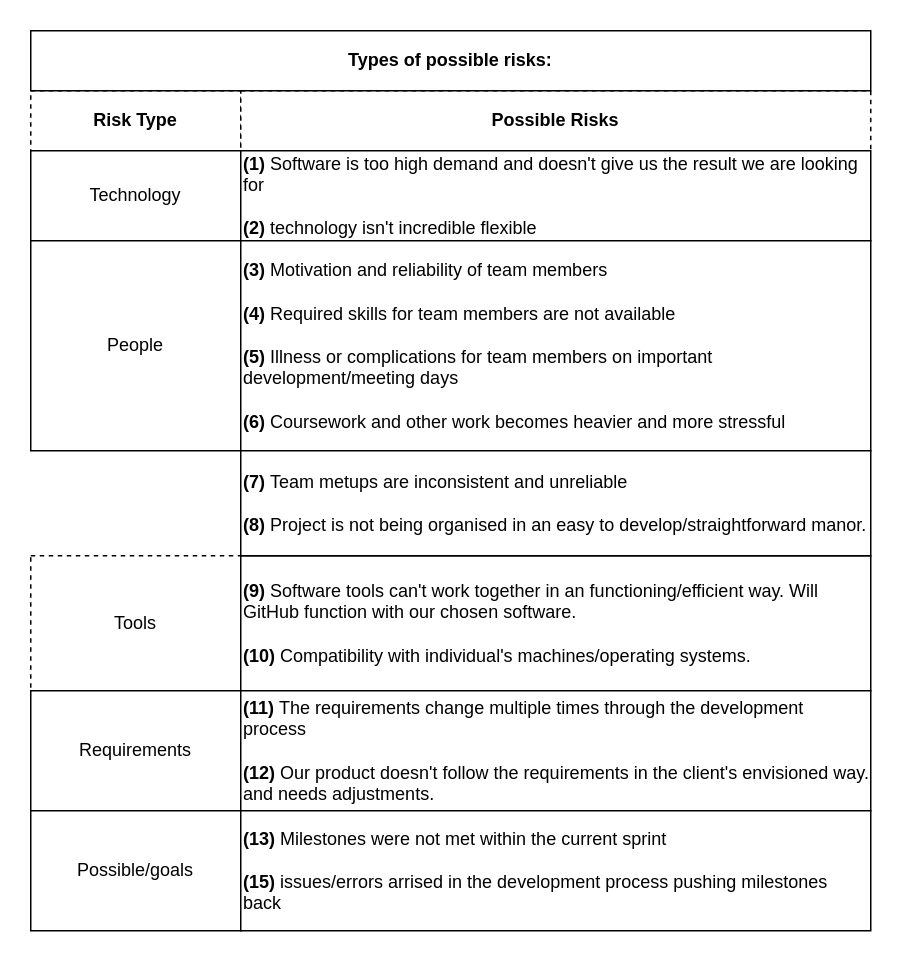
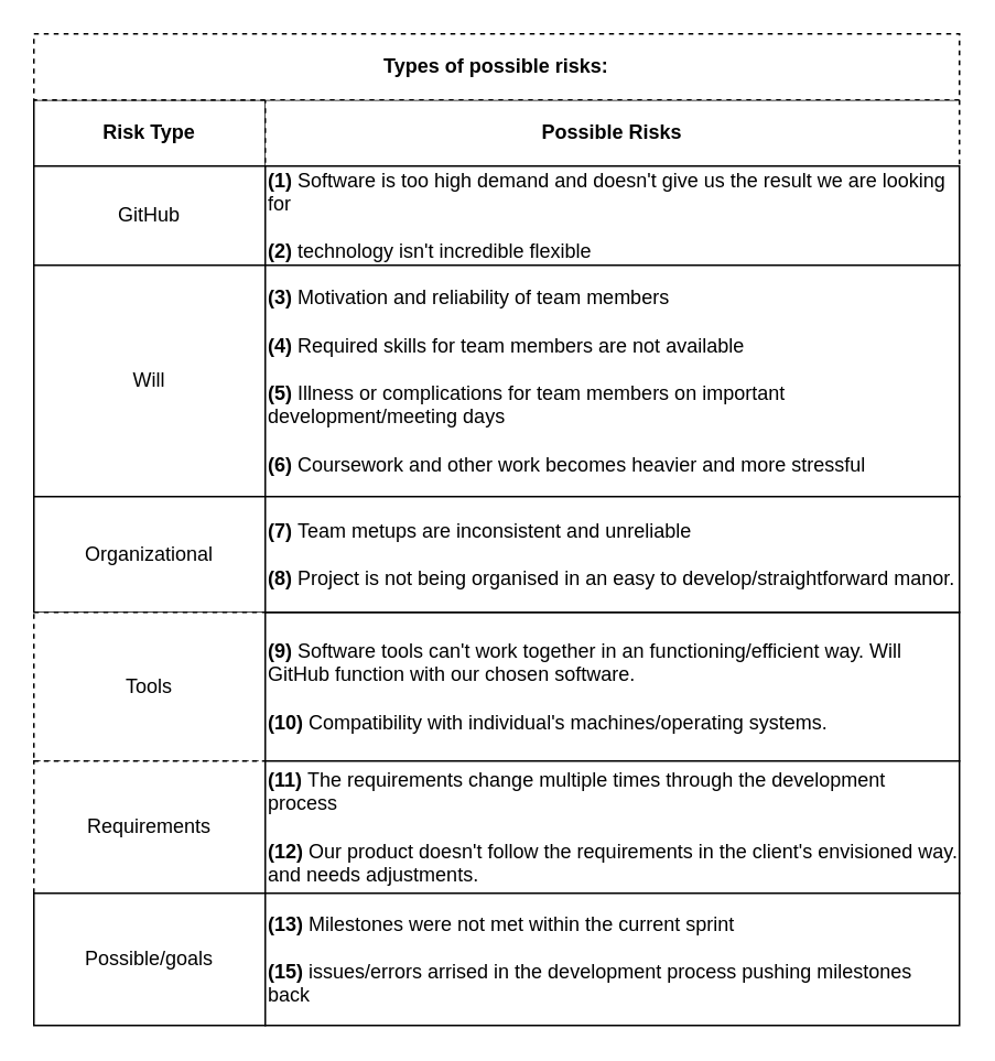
  <mxCell id="0" />
  <mxCell id="1" parent="0" />
- <mxCell id="2" value="&lt;b&gt;Risk Type&lt;/b&gt;" style="rounded=0;whiteSpace=wrap;html=1;dashed=1;" parent="1" vertex="1"><mxGeometry x="20" y="60" width="140" height="40" as="geometry" /></mxCell>
+ <mxCell id="2" value="&lt;b&gt;Risk Type&lt;/b&gt;" style="rounded=0;whiteSpace=wrap;html=1;" parent="1" vertex="1"><mxGeometry x="20" y="60" width="140" height="40" as="geometry" /></mxCell>
  <mxCell id="3" value="&lt;b&gt;Possible Risks&lt;/b&gt;" style="rounded=0;whiteSpace=wrap;html=1;align=center;dashed=1;" parent="1" vertex="1"><mxGeometry x="160" y="60" width="420" height="40" as="geometry" /></mxCell>
- <mxCell id="4" value="&lt;b&gt;Types of possible risks:&lt;/b&gt;" style="rounded=0;whiteSpace=wrap;html=1;" parent="1" vertex="1"><mxGeometry x="20" y="20" width="560" height="40" as="geometry" /></mxCell>
- <mxCell id="5" value="Technology" style="rounded=0;whiteSpace=wrap;html=1;" parent="1" vertex="1"><mxGeometry x="20" y="100" width="140" height="60" as="geometry" /></mxCell>
- <mxCell id="6" value="People" style="rounded=0;whiteSpace=wrap;html=1;" parent="1" vertex="1"><mxGeometry x="20" y="160" width="140" height="140" as="geometry" /></mxCell>
+ <mxCell id="4" value="&lt;b&gt;Types of possible risks:&lt;/b&gt;" style="rounded=0;whiteSpace=wrap;html=1;dashed=1;" parent="1" vertex="1"><mxGeometry x="20" y="20" width="560" height="40" as="geometry" /></mxCell>
+ <mxCell id="5" value="GitHub" style="rounded=0;whiteSpace=wrap;html=1;" parent="1" vertex="1"><mxGeometry x="20" y="100" width="140" height="60" as="geometry" /></mxCell>
+ <mxCell id="6" value="Will" style="rounded=0;whiteSpace=wrap;html=1;" parent="1" vertex="1"><mxGeometry x="20" y="160" width="140" height="140" as="geometry" /></mxCell>
+ <mxCell id="7" value="Organizational" style="rounded=0;whiteSpace=wrap;html=1;" parent="1" vertex="1"><mxGeometry x="20" y="300" width="140" height="70" as="geometry" /></mxCell>
  <mxCell id="8" value="Tools" style="rounded=0;whiteSpace=wrap;html=1;dashed=1;" parent="1" vertex="1"><mxGeometry x="20" y="370" width="140" height="90" as="geometry" /></mxCell>
- <mxCell id="9" value="Requirements" style="rounded=0;whiteSpace=wrap;html=1;" parent="1" vertex="1"><mxGeometry x="20" y="460" width="140" height="80" as="geometry" /></mxCell>
+ <mxCell id="9" value="Requirements" style="rounded=0;whiteSpace=wrap;html=1;dashed=1;" parent="1" vertex="1"><mxGeometry x="20" y="460" width="140" height="80" as="geometry" /></mxCell>
  <mxCell id="10" value="Possible/goals" style="rounded=0;whiteSpace=wrap;html=1;" parent="1" vertex="1"><mxGeometry x="20" y="540" width="140" height="80" as="geometry" /></mxCell>
  <mxCell id="11" value="&lt;b&gt;(1)&lt;/b&gt; Software is too high demand and doesn't give us the result we are looking for&lt;br&gt;&lt;br&gt;&lt;b&gt;(2)&lt;/b&gt; technology isn't incredible flexible" style="rounded=0;whiteSpace=wrap;html=1;align=left;" parent="1" vertex="1"><mxGeometry x="160" y="100" width="420" height="60" as="geometry" /></mxCell>
  <mxCell id="12" value="&lt;b&gt;(3) &lt;/b&gt;Motivation and reliability of team members&lt;br&gt;&lt;br&gt;&lt;b&gt;(4) &lt;/b&gt;Required skills for team members are not available&lt;br&gt;&lt;br&gt;&lt;b&gt;(5)&lt;/b&gt; Illness or complications for team members on important development/meeting days&lt;br&gt;&lt;br&gt;&lt;b&gt;(6) &lt;/b&gt;Coursework and other work becomes heavier and more stressful" style="rounded=0;whiteSpace=wrap;html=1;align=left;" parent="1" vertex="1"><mxGeometry x="160" y="160" width="420" height="140" as="geometry" /></mxCell>
  <mxCell id="13" value="&lt;b&gt;(9)&lt;/b&gt; Software tools can't work together in an functioning/efficient way. Will GitHub function with our chosen software.&lt;br&gt;&lt;br&gt;&lt;b&gt;(10) &lt;/b&gt;Compatibility with individual's machines/operating systems." style="rounded=0;whiteSpace=wrap;html=1;align=left;" parent="1" vertex="1"><mxGeometry x="160" y="370" width="420" height="90" as="geometry" /></mxCell>
  <mxCell id="14" value="&lt;b&gt;(7) &lt;/b&gt;Team metups are inconsistent and unreliable&lt;br&gt;&lt;br&gt;&lt;b&gt;(8) &lt;/b&gt;Project is not being organised in an easy to develop/straightforward manor." style="rounded=0;whiteSpace=wrap;html=1;align=left;" parent="1" vertex="1"><mxGeometry x="160" y="300" width="420" height="70" as="geometry" /></mxCell>
  <mxCell id="15" value="&lt;b&gt;(11) &lt;/b&gt;The requirements change multiple times through the development process&lt;br&gt;&lt;br&gt;&lt;b&gt;(12) &lt;/b&gt;Our product doesn't follow the requirements in the client's envisioned way. and needs adjustments.&amp;nbsp;" style="rounded=0;whiteSpace=wrap;html=1;align=left;" parent="1" vertex="1"><mxGeometry x="160" y="460" width="420" height="80" as="geometry" /></mxCell>
  <mxCell id="16" value="&lt;b&gt;(13)&lt;/b&gt; Milestones were not met within the current sprint&lt;br&gt;&lt;br&gt;&lt;b&gt;(15) &lt;/b&gt;issues/errors arrised in the development process pushing milestones back" style="rounded=0;whiteSpace=wrap;html=1;align=left;" parent="1" vertex="1"><mxGeometry x="160" y="540" width="420" height="80" as="geometry" /></mxCell>
